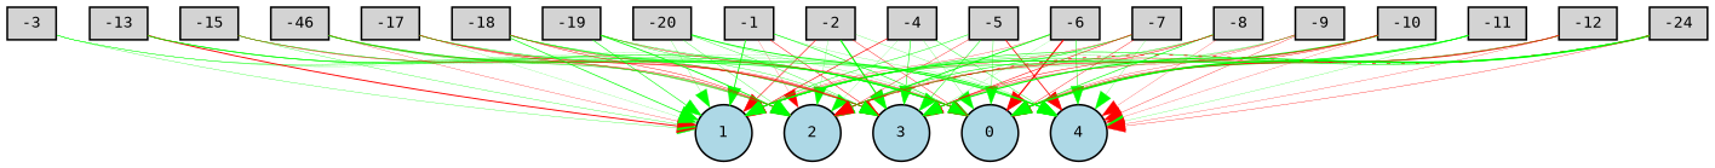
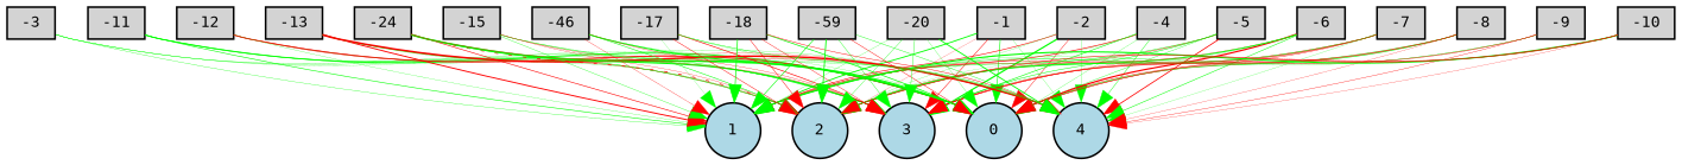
  digraph {
    fontname="DejaVu Sans Mono"
    node [fillcolor=lightgray fontname="DejaVu Sans Mono" fontsize=9 shape=box style=filled]
    edge [color=green fontname="DejaVu Sans Mono" style=solid]
    -1 [height=0.2 width=0.2]
    0 [fillcolor=lightblue height=0.2 shape=circle width=0.2]
    1 [fillcolor=lightblue height=0.2 shape=circle width=0.2]
    2 [fillcolor=lightblue height=0.2 shape=circle width=0.2]
    3 [fillcolor=lightblue height=0.2 shape=circle width=0.2]
    4 [fillcolor=lightblue height=0.2 shape=circle width=0.2]
    -2 [height=0.2 width=0.2]
    -3 [height=0.2 width=0.2]
    -4 [height=0.2 width=0.2]
    -5 [height=0.2 width=0.2]
    -6 [height=0.2 width=0.2]
    -7 [height=0.2 width=0.2]
    -8 [height=0.2 width=0.2]
    -9 [height=0.2 width=0.2]
    -10 [height=0.2 width=0.2]
    -11 [height=0.2 width=0.2]
    -12 [height=0.2 width=0.2]
    -13 [height=0.2 width=0.2]
    n19 [height=0.2 label=-24 width=0.2]
    -15 [height=0.2 width=0.2]
    n21 [height=0.2 label=-46 width=0.2]
    -17 [height=0.2 width=0.2]
    -18 [height=0.2 width=0.2]
-   -19 [height=0.2 width=0.2]
+   -19 [height=0.2 width=0.2 label=-59]
    -20 [height=0.2 width=0.2]
    -1 -> 0 [penwidth=0.37870317218164995]
    -1 -> 1 [penwidth=0.5607998290083027]
    -1 -> 2 [color=red penwidth=0.11901430539966305]
    -1 -> 3 [color=red penwidth=0.3124021519100489]
    -1 -> 4 [penwidth=0.12926035405560082]
    -2 -> 0 [color=red penwidth=0.26017752580609466]
    -2 -> 1 [color=red penwidth=0.37676819413206997]
    -2 -> 2 [penwidth=0.1253759141805573]
    -2 -> 3 [penwidth=0.7578078679013712]
    -2 -> 4 [penwidth=0.15125216761637664]
    -3 -> 0 [penwidth=0.10698689187190041]
    -3 -> 1 [penwidth=0.19065978039356224]
    -3 -> 2 [penwidth=0.1904929393931294]
    -3 -> 3 [penwidth=0.17184662981877008]
    -4 -> 0 [penwidth=0.14648302681166794]
    -4 -> 1 [color=red penwidth=0.40814787679135867]
    -4 -> 2 [penwidth=0.10965491690023194]
    -4 -> 3 [penwidth=0.36392985519681775]
    -4 -> 4 [penwidth=0.258679039733436]
    -5 -> 0 [penwidth=0.2140424380425019]
    -5 -> 1 [penwidth=0.3155279942169432]
    -5 -> 2 [color=red penwidth=0.23444399587454917]
    -5 -> 3 [penwidth=0.31836965858705013]
    -5 -> 4 [color=red penwidth=0.5003728250882509]
    -6 -> 0 [color=red penwidth=0.769789935966023]
    -6 -> 1 [color=red penwidth=0.18042409394861095]
    -6 -> 2 [penwidth=0.5778266968676873]
    -6 -> 3 [penwidth=0.10068554989134443]
    -6 -> 4 [penwidth=0.3264154756679398]
    -7 -> 0 [color=red penwidth=0.25628962929388077]
    -7 -> 1 [color=red penwidth=0.22589012356606314]
    -7 -> 2 [penwidth=0.3877075221654268]
    -7 -> 3 [color=red penwidth=0.3456322854944583]
    -7 -> 4 [penwidth=0.1294998040610379]
    -8 -> 0 [penwidth=0.4120789999197174]
    -8 -> 1 [penwidth=0.288505789179918]
    -8 -> 2 [color=red penwidth=0.135849938408596]
    -8 -> 3 [color=red penwidth=0.3167627863281007]
    -8 -> 4 [color=red penwidth=0.14726652331445889]
    -9 -> 0 [color=red penwidth=0.18608751992698647]
    -9 -> 1 [penwidth=0.14160285483122587]
    -9 -> 2 [penwidth=0.14482551762485257]
    -9 -> 3 [color=red penwidth=0.1832774047903854]
    -9 -> 4 [color=red penwidth=0.21834994907394392]
    -10 -> 0 [color=red penwidth=0.289018713921733]
    -10 -> 1 [penwidth=0.7144924676516936]
    -10 -> 2 [color=red penwidth=0.3455852113750961]
    -10 -> 3 [color=red penwidth=0.15561054609359362]
    -10 -> 4 [color=red penwidth=0.14363160698817617]
    -11 -> 0 [penwidth=0.5615230400390611]
    -11 -> 1 [penwidth=0.3599615308687214]
    -11 -> 2 [penwidth=0.2665437806736354]
    -11 -> 3 [penwidth=0.13066608622634596]
    -11 -> 4 [penwidth=0.14285929916184303]
    -12 -> 0 [color=red penwidth=0.5741795973969767]
    -12 -> 1 [penwidth=0.1497196618919791]
    -12 -> 2 [color=red penwidth=0.211336454689263]
    -12 -> 3 [penwidth=0.10172729551601595]
    -12 -> 4 [color=red penwidth=0.16339855644593732]
    -13 -> 0 [penwidth=0.37843842784834336]
    -13 -> 1 [color=red penwidth=0.5958194545403878]
    -13 -> 2 [penwidth=0.15664840586995354]
    -13 -> 3 [penwidth=0.36817241714484683]
+   -13 -> 4 [color=red penwidth=0.9615053290557822]
    n19 -> 0 [penwidth=0.8793067767751674]
-   n19 -> 1 [penwidth=0.3709622641238943]
+   n19 -> 1 [color=red penwidth=0.3709622641238943]
    n19 -> 2 [color=red penwidth=0.47437463026248894 style=dotted]
    n19 -> 3 [penwidth=0.6659729348007224]
    n19 -> 4 [color=red penwidth=0.21244306674900948]
    -15 -> 0 [penwidth=0.302880802795483]
    -15 -> 1 [penwidth=0.20539249157080325]
    -15 -> 2 [color=red penwidth=0.1674190164548415]
    -15 -> 3 [color=red penwidth=0.16497042506988846]
    -15 -> 4 [penwidth=0.11128209345711237]
    n21 -> 0 [penwidth=0.6055568060849966]
    n21 -> 1 [color=red penwidth=0.1779449532066554]
    n21 -> 2 [penwidth=0.3277957170261344]
    n21 -> 3 [color=red penwidth=0.18629356597160646]
    n21 -> 4 [penwidth=0.15699151386211907]
    -17 -> 0 [penwidth=0.1266912494775714]
    -17 -> 1 [penwidth=0.10740494761993731]
    -17 -> 2 [color=red penwidth=0.2872094369320858]
    -17 -> 3 [color=red penwidth=0.4015204460831707]
    -17 -> 4 [penwidth=0.2839710548762687]
    -18 -> 0 [penwidth=0.4453733542978836]
    -18 -> 1 [penwidth=0.4488267906289427]
    -18 -> 2 [color=red penwidth=0.28400863835132084]
    -18 -> 3 [color=red penwidth=0.2464259542193584]
-   -18 -> 4 [penwidth=0.28297657137581855]
+   -18 -> 4 [color=red penwidth=0.28297657137581855]
    -19 -> 0 [color=red penwidth=0.2788396991895143]
    -19 -> 1 [penwidth=0.376240703304321]
    -19 -> 2 [penwidth=0.5487889105719774]
    -19 -> 3 [penwidth=0.2323010055411053]
    -19 -> 4 [penwidth=0.252471768361481]
    -20 -> 0 [penwidth=0.14128290240363334]
    -20 -> 1 [penwidth=0.13558064145490023]
    -20 -> 2 [penwidth=0.20292082590157207]
    -20 -> 3 [penwidth=0.2427718450291297]
    -20 -> 4 [penwidth=0.5568944198424344]
  }
